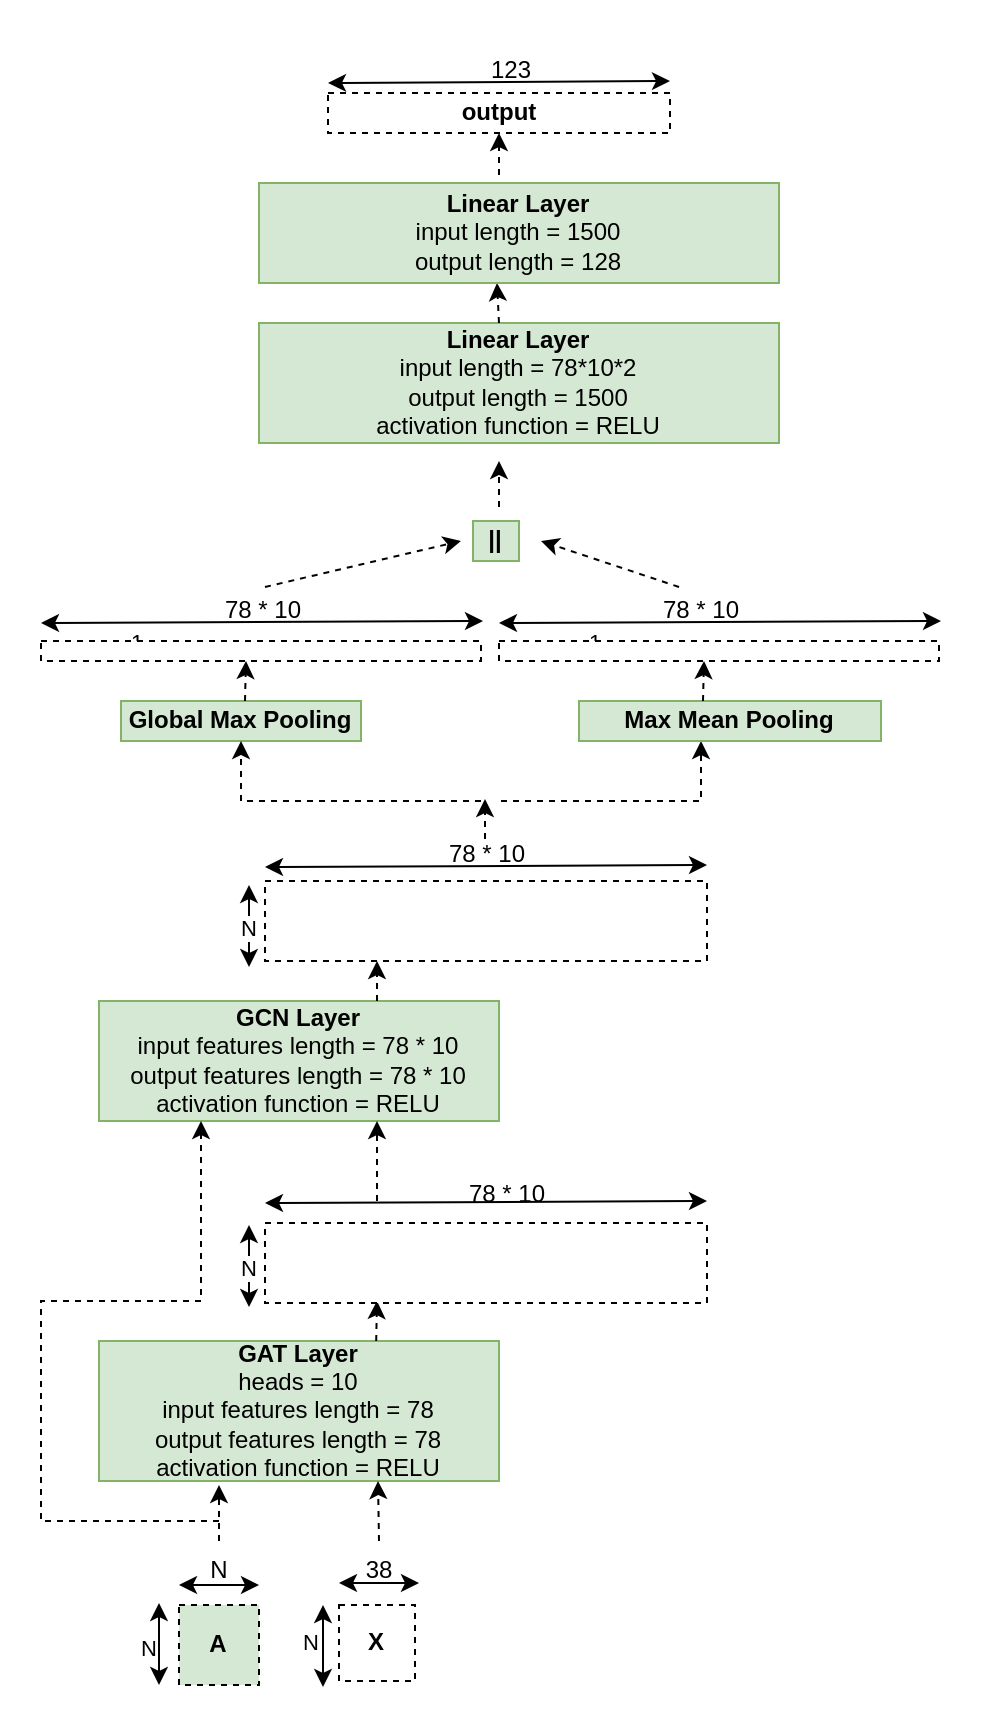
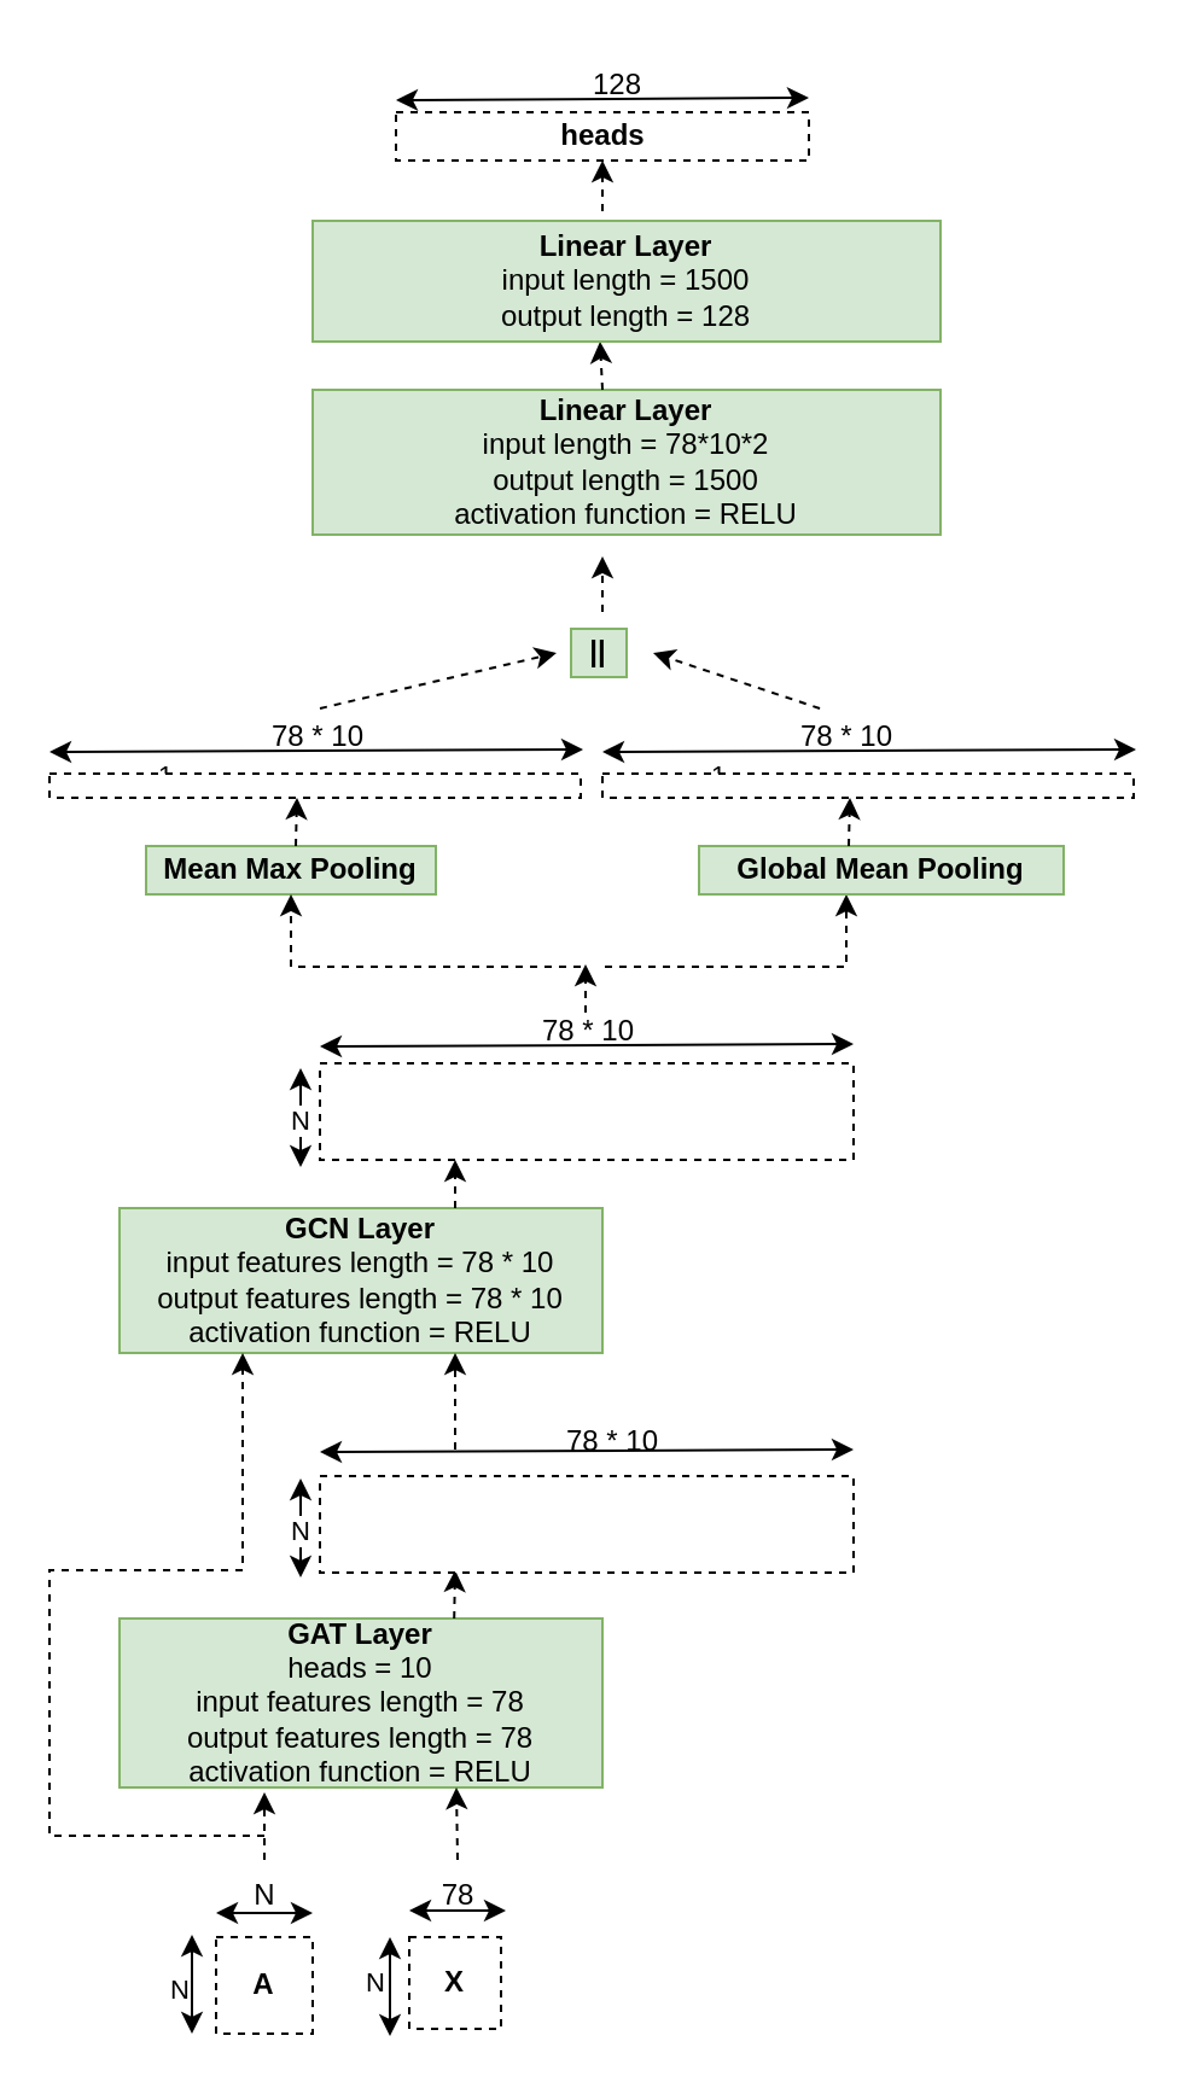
  <mxCell id="0" />
  <mxCell id="1" parent="0" />
  <mxCell id="2" value="&lt;b&gt;GAT Layer&lt;/b&gt;&lt;div&gt;heads = 10&lt;/div&gt;&lt;div&gt;input features length = 78&lt;/div&gt;&lt;div&gt;output features length = 78&lt;/div&gt;&lt;div&gt;activation function = RELU&lt;/div&gt;" style="rounded=0;whiteSpace=wrap;html=1;fillColor=#d5e8d4;strokeColor=#82b366;" vertex="1" parent="1"><mxGeometry x="49" y="670" width="200" height="70" as="geometry" /></mxCell>
- <mxCell id="3" value="&lt;b&gt;A&lt;/b&gt;" style="whiteSpace=wrap;html=1;aspect=fixed;dashed=1;fillColor=#d5e8d4;" vertex="1" parent="1"><mxGeometry x="89" y="802" width="40" height="40" as="geometry" /></mxCell>
+ <mxCell id="3" value="&lt;b&gt;A&lt;/b&gt;" style="whiteSpace=wrap;html=1;aspect=fixed;dashed=1;" vertex="1" parent="1"><mxGeometry x="89" y="802" width="40" height="40" as="geometry" /></mxCell>
  <mxCell id="4" value="&lt;b&gt;X&lt;/b&gt;" style="whiteSpace=wrap;html=1;aspect=fixed;dashed=1;" vertex="1" parent="1"><mxGeometry x="169" y="802" width="38" height="38" as="geometry" /></mxCell>
  <mxCell id="5" value="" style="endArrow=classic;startArrow=classic;html=1;rounded=0;" edge="1" parent="1"><mxGeometry width="50" height="50" relative="1" as="geometry"><mxPoint x="89" y="792" as="sourcePoint" /><mxPoint x="129" y="792" as="targetPoint" /></mxGeometry></mxCell>
  <mxCell id="6" value="" style="endArrow=classic;startArrow=classic;html=1;rounded=0;" edge="1" parent="1"><mxGeometry width="50" height="50" relative="1" as="geometry"><mxPoint x="169" y="791" as="sourcePoint" /><mxPoint x="209" y="791" as="targetPoint" /></mxGeometry></mxCell>
  <mxCell id="7" value="" style="endArrow=classic;startArrow=classic;html=1;rounded=0;" edge="1" parent="1"><mxGeometry width="50" height="50" relative="1" as="geometry"><mxPoint x="79" y="842" as="sourcePoint" /><mxPoint x="79" y="801" as="targetPoint" /></mxGeometry></mxCell>
  <mxCell id="8" value="N" style="edgeLabel;html=1;align=center;verticalAlign=middle;resizable=0;points=[];" vertex="1" connectable="0" parent="7"><mxGeometry x="-0.073" y="4" relative="1" as="geometry"><mxPoint x="-2" as="offset" /></mxGeometry></mxCell>
  <mxCell id="9" value="" style="endArrow=classic;startArrow=classic;html=1;rounded=0;" edge="1" parent="1"><mxGeometry width="50" height="50" relative="1" as="geometry"><mxPoint x="161" y="843" as="sourcePoint" /><mxPoint x="161" y="802" as="targetPoint" /></mxGeometry></mxCell>
  <mxCell id="10" value="N" style="text;html=1;align=center;verticalAlign=middle;resizable=0;points=[];autosize=1;strokeColor=none;fillColor=none;" vertex="1" parent="1"><mxGeometry x="94" y="770" width="30" height="30" as="geometry" /></mxCell>
- <mxCell id="11" value="38" style="text;html=1;align=center;verticalAlign=middle;resizable=0;points=[];autosize=1;strokeColor=none;fillColor=none;" vertex="1" parent="1"><mxGeometry x="169" y="770" width="40" height="30" as="geometry" /></mxCell>
+ <mxCell id="11" value="78" style="text;html=1;align=center;verticalAlign=middle;resizable=0;points=[];autosize=1;strokeColor=none;fillColor=none;" vertex="1" parent="1"><mxGeometry x="169" y="770" width="40" height="30" as="geometry" /></mxCell>
  <mxCell id="12" value="N" style="edgeLabel;html=1;align=center;verticalAlign=middle;resizable=0;points=[];" vertex="1" connectable="0" parent="1"><mxGeometry x="149" y="772" as="geometry"><mxPoint x="5" y="48" as="offset" /></mxGeometry></mxCell>
  <mxCell id="13" value="" style="endArrow=classic;html=1;rounded=0;entryX=0.295;entryY=1.05;entryDx=0;entryDy=0;entryPerimeter=0;dashed=1;" edge="1" parent="1"><mxGeometry width="50" height="50" relative="1" as="geometry"><mxPoint x="109" y="770" as="sourcePoint" /><mxPoint x="109" y="742" as="targetPoint" /></mxGeometry></mxCell>
  <mxCell id="14" value="" style="endArrow=classic;html=1;rounded=0;entryX=0.295;entryY=1.05;entryDx=0;entryDy=0;entryPerimeter=0;dashed=1;" edge="1" parent="1"><mxGeometry width="50" height="50" relative="1" as="geometry"><mxPoint x="189" y="770" as="sourcePoint" /><mxPoint x="188.5" y="740" as="targetPoint" /></mxGeometry></mxCell>
  <mxCell id="15" value="" style="endArrow=classic;startArrow=classic;html=1;rounded=0;" edge="1" parent="1"><mxGeometry width="50" height="50" relative="1" as="geometry"><mxPoint x="132" y="601" as="sourcePoint" /><mxPoint x="353" y="600" as="targetPoint" /></mxGeometry></mxCell>
  <mxCell id="16" value="" style="endArrow=classic;startArrow=classic;html=1;rounded=0;" edge="1" parent="1"><mxGeometry width="50" height="50" relative="1" as="geometry"><mxPoint x="124" y="653" as="sourcePoint" /><mxPoint x="124" y="612" as="targetPoint" /></mxGeometry></mxCell>
  <mxCell id="17" value="N" style="edgeLabel;html=1;align=center;verticalAlign=middle;resizable=0;points=[];" vertex="1" connectable="0" parent="16"><mxGeometry x="-0.024" y="1" relative="1" as="geometry"><mxPoint as="offset" /></mxGeometry></mxCell>
  <mxCell id="18" value="" style="endArrow=classic;html=1;rounded=0;dashed=1;exitX=0.693;exitY=0;exitDx=0;exitDy=0;exitPerimeter=0;" edge="1" parent="1" source="2"><mxGeometry width="50" height="50" relative="1" as="geometry"><mxPoint x="188.5" y="632" as="sourcePoint" /><mxPoint x="188" y="650" as="targetPoint" /></mxGeometry></mxCell>
  <mxCell id="19" value="" style="rounded=0;whiteSpace=wrap;html=1;dashed=1;" vertex="1" parent="1"><mxGeometry x="132" y="611" width="221" height="40" as="geometry" /></mxCell>
  <mxCell id="20" value="78 * 10" style="text;html=1;align=center;verticalAlign=middle;resizable=0;points=[];autosize=1;strokeColor=none;fillColor=none;" vertex="1" parent="1"><mxGeometry x="213" y="412" width="60" height="30" as="geometry" /></mxCell>
  <mxCell id="21" value="&lt;b&gt;GCN Layer&lt;/b&gt;&lt;div&gt;input features length = 78 * 10&lt;/div&gt;&lt;div&gt;output features length =&amp;nbsp;&lt;span style=&quot;background-color: initial;&quot;&gt;78 * 10&lt;/span&gt;&lt;/div&gt;&lt;div&gt;activation function = RELU&lt;/div&gt;" style="rounded=0;whiteSpace=wrap;html=1;fillColor=#d5e8d4;strokeColor=#82b366;" vertex="1" parent="1"><mxGeometry x="49" y="500" width="200" height="60" as="geometry" /></mxCell>
  <mxCell id="22" value="" style="endArrow=classic;html=1;rounded=0;dashed=1;" edge="1" parent="1"><mxGeometry width="50" height="50" relative="1" as="geometry"><mxPoint x="188" y="600" as="sourcePoint" /><mxPoint x="188" y="560" as="targetPoint" /></mxGeometry></mxCell>
  <mxCell id="23" value="" style="endArrow=classic;html=1;rounded=0;dashed=1;" edge="1" parent="1"><mxGeometry width="50" height="50" relative="1" as="geometry"><mxPoint x="109" y="760" as="sourcePoint" /><mxPoint x="100" y="560" as="targetPoint" /><Array as="points"><mxPoint x="20" y="760" /><mxPoint x="20" y="650" /><mxPoint x="100" y="650" /></Array></mxGeometry></mxCell>
  <mxCell id="24" value="" style="endArrow=classic;startArrow=classic;html=1;rounded=0;" edge="1" parent="1"><mxGeometry width="50" height="50" relative="1" as="geometry"><mxPoint x="132" y="433" as="sourcePoint" /><mxPoint x="353" y="432" as="targetPoint" /></mxGeometry></mxCell>
  <mxCell id="25" value="" style="endArrow=classic;startArrow=classic;html=1;rounded=0;" edge="1" parent="1"><mxGeometry width="50" height="50" relative="1" as="geometry"><mxPoint x="124" y="483" as="sourcePoint" /><mxPoint x="124" y="442" as="targetPoint" /></mxGeometry></mxCell>
  <mxCell id="26" value="N" style="edgeLabel;html=1;align=center;verticalAlign=middle;resizable=0;points=[];" vertex="1" connectable="0" parent="25"><mxGeometry x="-0.024" y="1" relative="1" as="geometry"><mxPoint as="offset" /></mxGeometry></mxCell>
  <mxCell id="27" value="" style="endArrow=classic;html=1;rounded=0;dashed=1;exitX=0.693;exitY=0;exitDx=0;exitDy=0;exitPerimeter=0;" edge="1" parent="1"><mxGeometry width="50" height="50" relative="1" as="geometry"><mxPoint x="188" y="500" as="sourcePoint" /><mxPoint x="188" y="480" as="targetPoint" /></mxGeometry></mxCell>
  <mxCell id="28" value="" style="rounded=0;whiteSpace=wrap;html=1;dashed=1;" vertex="1" parent="1"><mxGeometry x="132" y="440" width="221" height="40" as="geometry" /></mxCell>
  <mxCell id="29" value="78 * 10" style="text;html=1;align=center;verticalAlign=middle;resizable=0;points=[];autosize=1;strokeColor=none;fillColor=none;" vertex="1" parent="1"><mxGeometry x="223" y="582" width="60" height="30" as="geometry" /></mxCell>
- <mxCell id="30" value="&lt;b&gt;Global Max Pooling&lt;/b&gt;" style="rounded=0;whiteSpace=wrap;html=1;fillColor=#d5e8d4;strokeColor=#82b366;" vertex="1" parent="1"><mxGeometry x="60" y="350" width="120" height="20" as="geometry" /></mxCell>
+ <mxCell id="30" value="&lt;b&gt;Mean Max Pooling&lt;/b&gt;" style="rounded=0;whiteSpace=wrap;html=1;fillColor=#d5e8d4;strokeColor=#82b366;" vertex="1" parent="1"><mxGeometry x="60" y="350" width="120" height="20" as="geometry" /></mxCell>
  <mxCell id="31" value="" style="endArrow=classic;html=1;rounded=0;dashed=1;" edge="1" parent="1"><mxGeometry width="50" height="50" relative="1" as="geometry"><mxPoint x="122" y="350" as="sourcePoint" /><mxPoint x="122.5" y="330" as="targetPoint" /></mxGeometry></mxCell>
  <mxCell id="32" value="1" style="edgeLabel;html=1;align=center;verticalAlign=middle;resizable=0;points=[];" vertex="1" connectable="0" parent="1"><mxGeometry x="71" y="328" as="geometry"><mxPoint x="-4" y="-8" as="offset" /></mxGeometry></mxCell>
  <mxCell id="33" value="" style="rounded=0;whiteSpace=wrap;html=1;dashed=1;" vertex="1" parent="1"><mxGeometry x="20" y="320" width="220" height="10" as="geometry" /></mxCell>
  <mxCell id="34" value="" style="endArrow=classic;html=1;rounded=0;dashed=1;exitX=0.693;exitY=0;exitDx=0;exitDy=0;exitPerimeter=0;" edge="1" parent="1"><mxGeometry width="50" height="50" relative="1" as="geometry"><mxPoint x="242" y="419" as="sourcePoint" /><mxPoint x="242" y="399" as="targetPoint" /></mxGeometry></mxCell>
  <mxCell id="35" value="" style="endArrow=classic;html=1;rounded=0;dashed=1;entryX=0.5;entryY=1;entryDx=0;entryDy=0;" edge="1" parent="1" target="30"><mxGeometry width="50" height="50" relative="1" as="geometry"><mxPoint x="240" y="400" as="sourcePoint" /><mxPoint x="100" y="400" as="targetPoint" /><Array as="points"><mxPoint x="120" y="400" /></Array></mxGeometry></mxCell>
  <mxCell id="36" value="78 * 10" style="text;html=1;align=center;verticalAlign=middle;resizable=0;points=[];autosize=1;strokeColor=none;fillColor=none;" vertex="1" parent="1"><mxGeometry x="101" y="290" width="60" height="30" as="geometry" /></mxCell>
  <mxCell id="37" value="" style="endArrow=classic;startArrow=classic;html=1;rounded=0;" edge="1" parent="1"><mxGeometry width="50" height="50" relative="1" as="geometry"><mxPoint x="20" y="311" as="sourcePoint" /><mxPoint x="241" y="310" as="targetPoint" /></mxGeometry></mxCell>
  <mxCell id="38" value="" style="endArrow=classic;html=1;rounded=0;dashed=1;" edge="1" parent="1"><mxGeometry width="50" height="50" relative="1" as="geometry"><mxPoint x="250" y="400" as="sourcePoint" /><mxPoint x="350" y="370" as="targetPoint" /><Array as="points"><mxPoint x="350" y="400" /></Array></mxGeometry></mxCell>
- <mxCell id="39" value="&lt;b&gt;Max Mean Pooling&lt;/b&gt;" style="rounded=0;whiteSpace=wrap;html=1;fillColor=#d5e8d4;strokeColor=#82b366;" vertex="1" parent="1"><mxGeometry x="289" y="350" width="151" height="20" as="geometry" /></mxCell>
+ <mxCell id="39" value="&lt;b&gt;Global Mean Pooling&lt;/b&gt;" style="rounded=0;whiteSpace=wrap;html=1;fillColor=#d5e8d4;strokeColor=#82b366;" vertex="1" parent="1"><mxGeometry x="289" y="350" width="151" height="20" as="geometry" /></mxCell>
  <mxCell id="40" value="" style="endArrow=classic;html=1;rounded=0;dashed=1;" edge="1" parent="1"><mxGeometry width="50" height="50" relative="1" as="geometry"><mxPoint x="351" y="350" as="sourcePoint" /><mxPoint x="351.5" y="330" as="targetPoint" /></mxGeometry></mxCell>
  <mxCell id="41" value="1" style="edgeLabel;html=1;align=center;verticalAlign=middle;resizable=0;points=[];" vertex="1" connectable="0" parent="1"><mxGeometry x="300" y="328" as="geometry"><mxPoint x="-4" y="-8" as="offset" /></mxGeometry></mxCell>
  <mxCell id="42" value="" style="rounded=0;whiteSpace=wrap;html=1;dashed=1;" vertex="1" parent="1"><mxGeometry x="249" y="320" width="220" height="10" as="geometry" /></mxCell>
  <mxCell id="43" value="" style="endArrow=classic;startArrow=classic;html=1;rounded=0;" edge="1" parent="1"><mxGeometry width="50" height="50" relative="1" as="geometry"><mxPoint x="249" y="311" as="sourcePoint" /><mxPoint x="470" y="310" as="targetPoint" /></mxGeometry></mxCell>
  <mxCell id="44" value="78 * 10" style="text;html=1;align=center;verticalAlign=middle;resizable=0;points=[];autosize=1;strokeColor=none;fillColor=none;" vertex="1" parent="1"><mxGeometry x="320" y="290" width="60" height="30" as="geometry" /></mxCell>
  <mxCell id="45" value="" style="endArrow=classic;html=1;rounded=0;dashed=1;" edge="1" parent="1"><mxGeometry width="50" height="50" relative="1" as="geometry"><mxPoint x="132" y="293" as="sourcePoint" /><mxPoint x="230" y="270" as="targetPoint" /></mxGeometry></mxCell>
  <mxCell id="46" value="" style="endArrow=classic;html=1;rounded=0;dashed=1;exitX=0.317;exitY=0.1;exitDx=0;exitDy=0;exitPerimeter=0;" edge="1" parent="1" source="44"><mxGeometry width="50" height="50" relative="1" as="geometry"><mxPoint x="142" y="303" as="sourcePoint" /><mxPoint x="270" y="270" as="targetPoint" /></mxGeometry></mxCell>
  <mxCell id="47" value="&lt;b&gt;||&lt;/b&gt;" style="rounded=0;whiteSpace=wrap;html=1;fillColor=#d5e8d4;strokeColor=#82b366;" vertex="1" parent="1"><mxGeometry x="236" y="260" width="23" height="20" as="geometry" /></mxCell>
  <mxCell id="48" value="" style="endArrow=classic;html=1;rounded=0;dashed=1;exitX=0.317;exitY=0.1;exitDx=0;exitDy=0;exitPerimeter=0;" edge="1" parent="1"><mxGeometry width="50" height="50" relative="1" as="geometry"><mxPoint x="249" y="253" as="sourcePoint" /><mxPoint x="249" y="230" as="targetPoint" /></mxGeometry></mxCell>
  <mxCell id="49" value="&lt;b&gt;Linear Layer&lt;/b&gt;&lt;div&gt;input length = 78*10*2&lt;/div&gt;&lt;div&gt;output length = 1500&lt;/div&gt;&lt;div&gt;activation function = RELU&lt;br&gt;&lt;/div&gt;" style="rounded=0;whiteSpace=wrap;html=1;fillColor=#d5e8d4;strokeColor=#82b366;" vertex="1" parent="1"><mxGeometry x="129" y="161" width="260" height="60" as="geometry" /></mxCell>
  <mxCell id="50" value="" style="endArrow=classic;html=1;rounded=0;entryX=0.295;entryY=1.05;entryDx=0;entryDy=0;entryPerimeter=0;dashed=1;" edge="1" parent="1"><mxGeometry width="50" height="50" relative="1" as="geometry"><mxPoint x="249" y="161" as="sourcePoint" /><mxPoint x="248" y="141" as="targetPoint" /></mxGeometry></mxCell>
  <mxCell id="51" value="&lt;b&gt;Linear Layer&lt;/b&gt;&lt;div&gt;input length = 1500&lt;/div&gt;&lt;div&gt;output length = 128&lt;/div&gt;" style="rounded=0;whiteSpace=wrap;html=1;fillColor=#d5e8d4;strokeColor=#82b366;" vertex="1" parent="1"><mxGeometry x="129" y="91" width="260" height="50" as="geometry" /></mxCell>
- <mxCell id="52" value="&lt;b&gt;output&lt;/b&gt;" style="rounded=0;whiteSpace=wrap;html=1;dashed=1;" vertex="1" parent="1"><mxGeometry x="163.5" y="46" width="171" height="20" as="geometry" /></mxCell>
+ <mxCell id="52" value="&lt;b&gt;heads&lt;/b&gt;" style="rounded=0;whiteSpace=wrap;html=1;dashed=1;" vertex="1" parent="1"><mxGeometry x="163.5" y="46" width="171" height="20" as="geometry" /></mxCell>
  <mxCell id="53" value="" style="endArrow=classic;startArrow=classic;html=1;rounded=0;" edge="1" parent="1"><mxGeometry width="50" height="50" relative="1" as="geometry"><mxPoint x="163.5" y="41" as="sourcePoint" /><mxPoint x="334.5" y="40" as="targetPoint" /></mxGeometry></mxCell>
- <mxCell id="54" value="123" style="text;html=1;align=center;verticalAlign=middle;resizable=0;points=[];autosize=1;strokeColor=none;fillColor=none;" vertex="1" parent="1"><mxGeometry x="234.5" y="20" width="40" height="30" as="geometry" /></mxCell>
+ <mxCell id="54" value="128" style="text;html=1;align=center;verticalAlign=middle;resizable=0;points=[];autosize=1;strokeColor=none;fillColor=none;" vertex="1" parent="1"><mxGeometry x="234.5" y="20" width="40" height="30" as="geometry" /></mxCell>
  <mxCell id="55" value="" style="endArrow=classic;html=1;rounded=0;entryX=0.5;entryY=1;entryDx=0;entryDy=0;dashed=1;" edge="1" parent="1" target="52"><mxGeometry width="50" height="50" relative="1" as="geometry"><mxPoint x="249" y="87" as="sourcePoint" /><mxPoint x="248" y="86" as="targetPoint" /></mxGeometry></mxCell>
